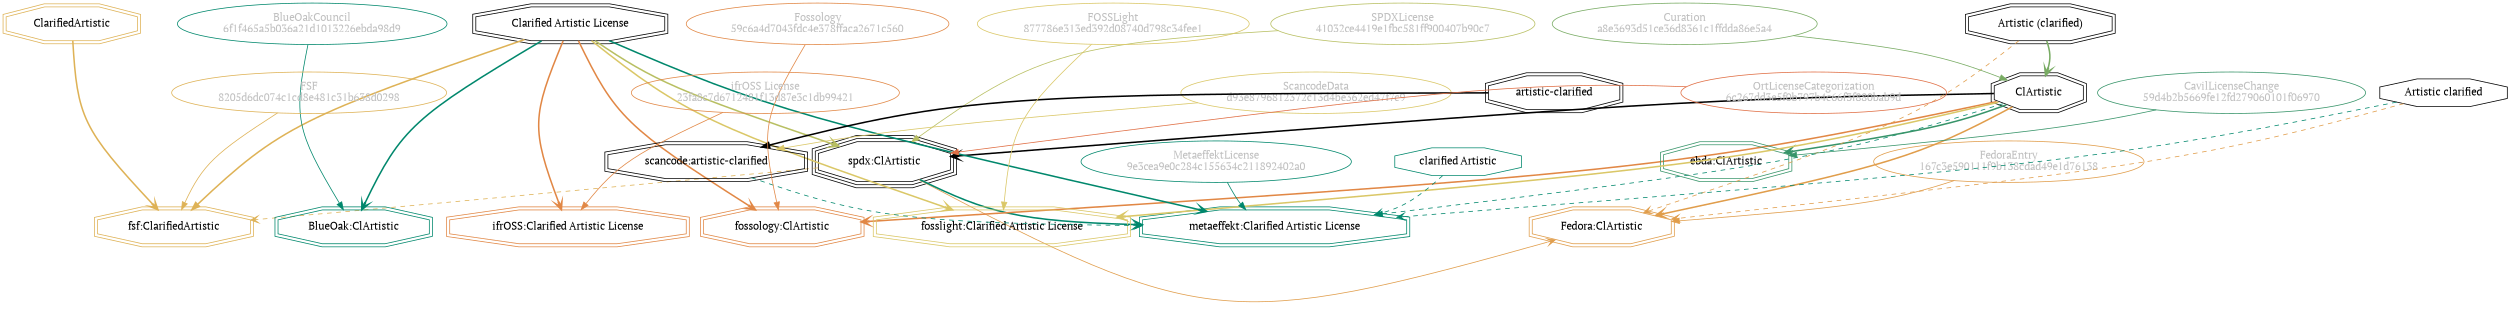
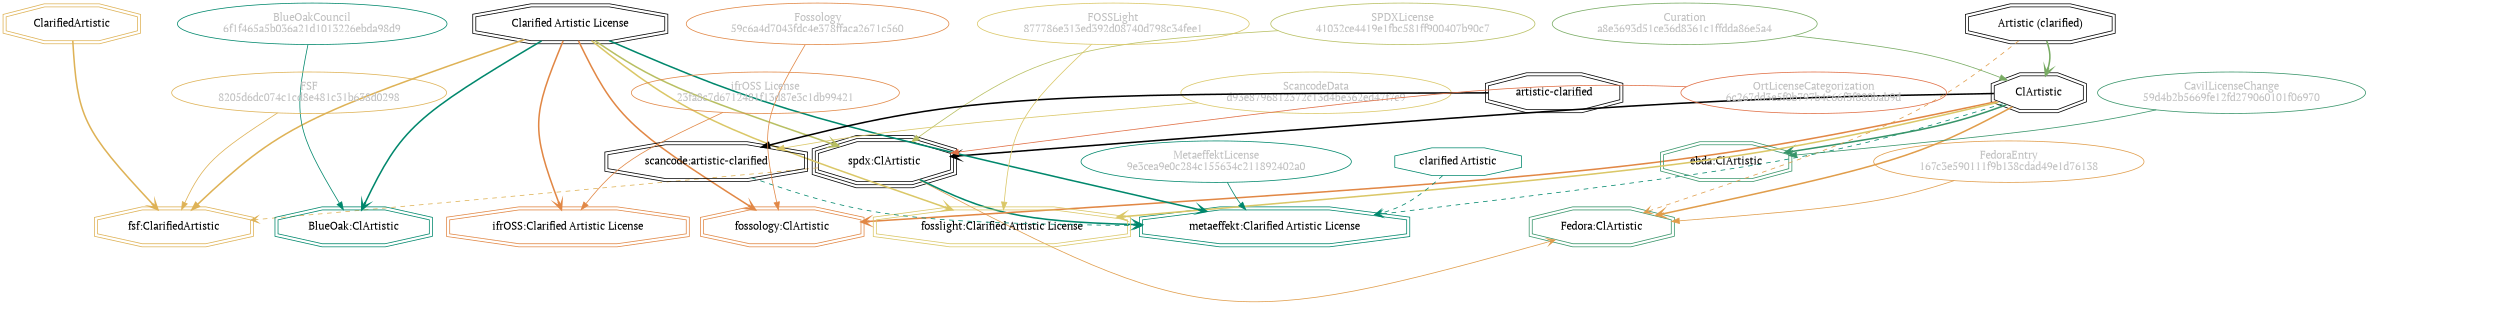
  strict digraph {
    fontname="PT Serif"
    splines=curved
    node [fontname="PT Serif" shape=doubleoctagon]
    edge [color="#00876c" fontname="PT Serif" weight=0.5 arrowhead=vee style=bold]
    n1 [color="#b8bf62" fillcolor="beige;1" fontcolor=gray label="SPDXLicense\n41032ce4419e1fbc581ff900407b90c7" shape=ellipse]
    n2 [label="spdx:ClArtistic" shape=tripleoctagon]
-   n3 [color="#e09d4b" label="Fedora:ClArtistic"]
+   n3 [color="#379469" label="Fedora:ClArtistic"]
    n4 [color="#deb256" label="fsf:ClarifiedArtistic"]
    n5 [color="#00876c" label="metaeffekt:Clarified Artistic License"]
    n6 [label=ClArtistic]
    n7 [color="#e18745" label="fossology:ClArtistic"]
    n8 [color="#379469" label="ebda:ClArtistic"]
    n9 [color="#dac767" label="fosslight:Clarified Artistic License"]
    n10 [color="#00876c" label="BlueOak:ClArtistic"]
    n11 [label="Clarified Artistic License"]
    n12 [color="#e18745" label="ifrOSS:Clarified Artistic License"]
    n13 [label="scancode:artistic-clarified"]
    n14 [color="#e09d4b" fillcolor="beige;1" fontcolor=gray label="FedoraEntry\n167c3e590111f9b138cdad49e1d76138" shape=ellipse]
    n15 [label="Artistic (clarified)"]
-   n16 [label="Artistic clarified" shape=octagon]
    n17 [color="#00876c" fillcolor="beige;1" fontcolor=gray label="BlueOakCouncil\n6f1f465a5b036a21d1013226ebda98d9" shape=ellipse]
    n18 [color="#deb256" fillcolor="beige;1" fontcolor=gray label="FSF\n8205d6dc074c1cd8e481c31b638d0298" shape=ellipse]
    n19 [color="#deb256" label=ClarifiedArtistic]
    n20 [color="#dac767" fillcolor="beige;1" fontcolor=gray label="ScancodeData\nd93e8796812372c13d4be362ed47f7c9" shape=ellipse]
    n21 [label="artistic-clarified"]
    n22 [color="#e18745" fillcolor="beige;1" fontcolor=gray label="Fossology\n59c6a4d7043fdc4e378ffaca2671c560" shape=ellipse]
    n23 [color="#e06f45" fillcolor="beige;1" fontcolor=gray label="OrtLicenseCategorization\n6c267dd3e5f0b797b4c66f3f880bab9d" shape=ellipse]
    n24 [color="#379469" fillcolor="beige;1" fontcolor=gray label="CavilLicenseChange\n59d4b2b5669fe12fd279060101f06970" shape=ellipse]
    n25 [color="#00876c" fillcolor="beige;1" fontcolor=gray label="MetaeffektLicense\n9e3cea9e0c284c155634c211892402a0" shape=ellipse]
    n26 [color="#00876c" label="clarified Artistic" shape=octagon]
    n27 [color="#dac767" fillcolor="beige;1" fontcolor=gray label="FOSSLight\n877786e313ed392d08740d798c34fee1" shape=ellipse]
    n28 [color="#e18745" fillcolor="beige;1" fontcolor=gray label="ifrOSS License\n23fa8c7d6712481f13d87e3c1db99421" shape=ellipse]
    n29 [color="#78ab63" fillcolor="beige;1" fontcolor=gray label="Curation\na8e3693d51ce36d8361c1ffdda86e5a4" shape=ellipse]
    n1 -> n2 [color="#b8bf62" arrowhead="" style=""]
    n2 -> n3 [color="#e09d4b" style=solid weight=0.7]
    n2 -> n4 [color="#deb256" style=dashed]
    n2 -> n5 [weight=0.7]
    n6 -> n2 [weight=0.7 color=""]
    n6 -> n3 [color="#e09d4b" weight=0.7]
-   n6 -> n5 [arrowhead=normal style=dashed]
+   n6 -> n5 [style=dashed]
    n6 -> n7 [color="#e18745" weight=0.7]
    n6 -> n8 [color="#379469" weight=0.7]
    n6 -> n9 [color="#dac767" weight=0.7]
    n11 -> n2 [color="#b8bf62" weight=0.7]
    n11 -> n4 [arrowhead=normal color="#deb256" weight=0.7]
    n11 -> n5 [weight=0.7]
    n11 -> n7 [color="#e18745" weight=0.7]
    n11 -> n9 [color="#dac767" weight=0.7]
    n11 -> n10 [weight=0.7]
    n11 -> n12 [color="#e18745" weight=0.7]
    n13 -> n5 [style=dashed]
    n14 -> n3 [color="#e09d4b" arrowhead="" style=""]
    n15 -> n3 [color="#e09d4b" style=dashed]
    n15 -> n6 [color="#78ab63" weight=0.7]
-   n16 -> n3 [color="#e09d4b" style=dashed]
-   n16 -> n5 [style=dashed]
    n17 -> n10 [arrowhead="" style=""]
    n18 -> n4 [color="#deb256" arrowhead="" style=""]
    n19 -> n4 [color="#deb256" weight=0.7]
    n20 -> n13 [color="#dac767" arrowhead="" style=""]
    n21 -> n13 [arrowhead=normal weight=0.7 color=""]
    n22 -> n7 [color="#e18745" arrowhead="" style=""]
    n23 -> n2 [color="#e06f45" arrowhead="" style=""]
    n24 -> n8 [color="#379469" arrowhead="" style=""]
    n25 -> n5 [arrowhead="" style=""]
    n26 -> n5 [style=dashed]
    n27 -> n9 [color="#dac767" arrowhead="" style=""]
    n28 -> n12 [color="#e18745" arrowhead="" style=""]
    n29 -> n6 [color="#78ab63" arrowhead="" style=""]
  }
